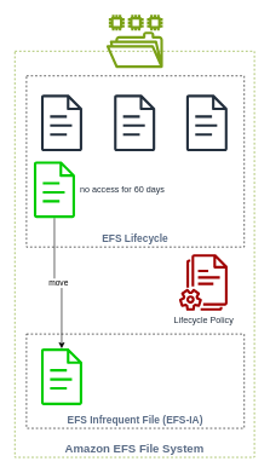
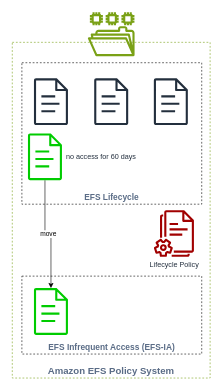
  <mxCell id="0" />
  <mxCell id="1" parent="0" />
- <mxCell id="2" value="Amazon EFS File System" style="fillColor=none;strokeColor=#7AA116;dashed=1;verticalAlign=bottom;fontStyle=1;fontColor=#5A6C86;whiteSpace=wrap;html=1;fontSize=16;" vertex="1" parent="1"><mxGeometry x="20" y="70" width="330" height="560" as="geometry" /></mxCell>
+ <mxCell id="2" value="Amazon EFS Policy System" style="fillColor=none;strokeColor=#7AA116;dashed=1;verticalAlign=bottom;fontStyle=1;fontColor=#5A6C86;whiteSpace=wrap;html=1;fontSize=16;" vertex="1" parent="1"><mxGeometry x="20" y="70" width="330" height="560" as="geometry" /></mxCell>
  <mxCell id="3" value="EFS Lifecycle" style="fillColor=none;strokeColor=#000000;dashed=1;verticalAlign=bottom;fontStyle=1;fontColor=#5A6C86;whiteSpace=wrap;html=1;fontSize=14;" vertex="1" parent="1"><mxGeometry x="36" y="104" width="300" height="236" as="geometry" /></mxCell>
  <mxCell id="4" value="" style="sketch=0;outlineConnect=0;fontColor=#232F3E;gradientColor=none;fillColor=#7AA116;strokeColor=none;dashed=0;verticalLabelPosition=bottom;verticalAlign=top;align=center;html=1;fontSize=12;fontStyle=0;aspect=fixed;pointerEvents=1;shape=mxgraph.aws4.file_system;" vertex="1" parent="1"><mxGeometry x="146" y="20" width="78" height="73" as="geometry" /></mxCell>
  <mxCell id="5" value="" style="sketch=0;outlineConnect=0;fontColor=#232F3E;gradientColor=none;fillColor=#232F3D;strokeColor=none;dashed=0;verticalLabelPosition=bottom;verticalAlign=top;align=center;html=1;fontSize=12;fontStyle=0;aspect=fixed;pointerEvents=1;shape=mxgraph.aws4.document;" vertex="1" parent="1"><mxGeometry x="56" y="130" width="57" height="78" as="geometry" /></mxCell>
  <mxCell id="6" value="" style="sketch=0;outlineConnect=0;fontColor=#232F3E;gradientColor=none;fillColor=#232F3D;strokeColor=none;dashed=0;verticalLabelPosition=bottom;verticalAlign=top;align=center;html=1;fontSize=12;fontStyle=0;aspect=fixed;pointerEvents=1;shape=mxgraph.aws4.document;" vertex="1" parent="1"><mxGeometry x="256" y="130" width="57" height="78" as="geometry" /></mxCell>
  <mxCell id="7" value="" style="sketch=0;outlineConnect=0;fontColor=#232F3E;gradientColor=none;fillColor=#232F3D;strokeColor=none;dashed=0;verticalLabelPosition=bottom;verticalAlign=top;align=center;html=1;fontSize=12;fontStyle=0;aspect=fixed;pointerEvents=1;shape=mxgraph.aws4.document;" vertex="1" parent="1"><mxGeometry x="156.5" y="130" width="57" height="78" as="geometry" /></mxCell>
  <mxCell id="8" value="move" style="edgeStyle=orthogonalEdgeStyle;rounded=0;orthogonalLoop=1;jettySize=auto;html=1;" edge="1" parent="1" source="9" target="11"><mxGeometry relative="1" as="geometry" /></mxCell>
  <mxCell id="9" value="no access for 60 days" style="sketch=0;outlineConnect=0;fontColor=#232F3E;gradientColor=none;fillColor=#00CC00;strokeColor=none;dashed=0;verticalLabelPosition=middle;verticalAlign=middle;align=left;html=1;fontSize=12;fontStyle=0;aspect=fixed;pointerEvents=1;shape=mxgraph.aws4.document;labelPosition=right;spacingLeft=5;" vertex="1" parent="1"><mxGeometry x="46" y="222" width="57" height="78" as="geometry" /></mxCell>
- <mxCell id="10" value="EFS Infrequent File (EFS-IA)" style="fillColor=none;strokeColor=#000000;dashed=1;verticalAlign=bottom;fontStyle=1;fontColor=#5A6C86;whiteSpace=wrap;html=1;fontSize=14;" vertex="1" parent="1"><mxGeometry x="36" y="460" width="300" height="130" as="geometry" /></mxCell>
+ <mxCell id="10" value="EFS Infrequent Access (EFS-IA)" style="fillColor=none;strokeColor=#000000;dashed=1;verticalAlign=bottom;fontStyle=1;fontColor=#5A6C86;whiteSpace=wrap;html=1;fontSize=14;" vertex="1" parent="1"><mxGeometry x="36" y="460" width="300" height="130" as="geometry" /></mxCell>
  <mxCell id="11" value="" style="sketch=0;outlineConnect=0;fontColor=#232F3E;gradientColor=none;fillColor=#00CC00;strokeColor=none;dashed=0;verticalLabelPosition=bottom;verticalAlign=top;align=center;html=1;fontSize=12;fontStyle=0;aspect=fixed;pointerEvents=1;shape=mxgraph.aws4.document;" vertex="1" parent="1"><mxGeometry x="56" y="480" width="57" height="78" as="geometry" /></mxCell>
- <mxCell id="12" value="Lifecycle Policy" style="sketch=0;outlineConnect=0;fontColor=#232F3E;gradientColor=none;fillColor=#A10000;strokeColor=none;dashed=0;verticalLabelPosition=bottom;verticalAlign=top;align=center;html=1;fontSize=12;fontStyle=0;aspect=fixed;pointerEvents=1;shape=mxgraph.aws4.documents2;" vertex="1" parent="1"><mxGeometry x="246" y="350" width="67" height="78" as="geometry" /></mxCell>
+ <mxCell id="12" value="Lifecycle Policy" style="sketch=0;outlineConnect=0;fontColor=#232F3E;gradientColor=none;fillColor=#A10000;strokeColor=none;dashed=0;verticalLabelPosition=bottom;verticalAlign=top;align=center;html=1;fontSize=12;fontStyle=0;aspect=fixed;pointerEvents=1;shape=mxgraph.aws4.documents2;" vertex="1" parent="1"><mxGeometry x="256" y="350" width="67" height="78" as="geometry" /></mxCell>
